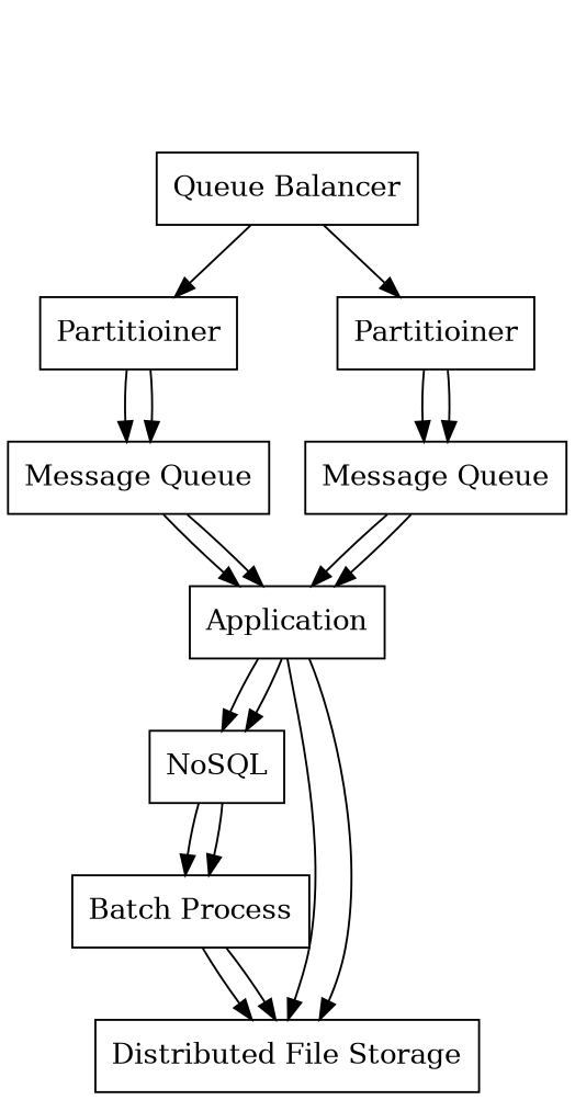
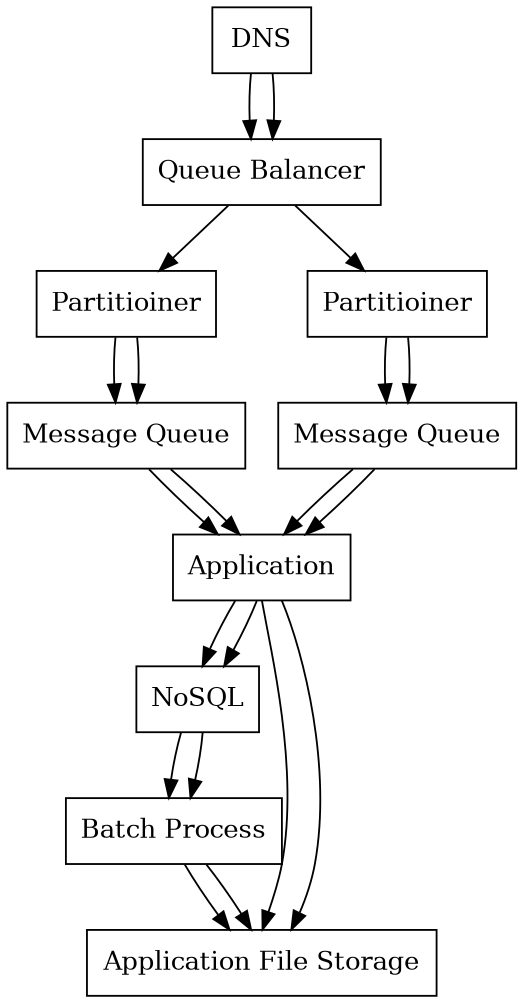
  digraph {
    fontname="DejaVu Serif"
    node [fontname="DejaVu Serif" shape=box]
    edge [fontname="DejaVu Serif"]
+   n1 [label=DNS]
    n2 [label="Queue Balancer"]
    n3 [label=Partitioiner]
    n4 [label=Partitioiner]
    n5 [label="Message Queue"]
    n6 [label="Message Queue"]
    n7 [label=Application]
    n8 [label=NoSQL]
-   n9 [label="Distributed File Storage"]
+   n9 [label="Application File Storage"]
    n10 [label="Batch Process"]
+   n1 -> n2
+   n1 -> n2
    n2 -> n3
    n2 -> n4
    n3 -> n5
    n3 -> n5
    n4 -> n6
    n4 -> n6
    n5 -> n7
    n5 -> n7
    n6 -> n7
    n6 -> n7
    n7 -> n8
    n7 -> n8
    n7 -> n9
    n7 -> n9
    n8 -> n10
    n8 -> n10
    n10 -> n9
    n10 -> n9
  }
